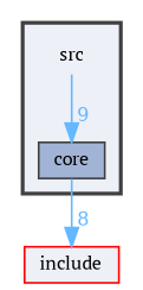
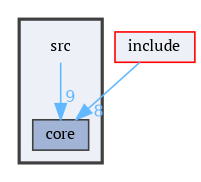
  digraph {
    compound=true
    fontname="PT Serif"
    node [fontname="PT Serif" fontsize=10 shape=box style=filled]
    edge [color=steelblue1 fontcolor=steelblue1 fontname="PT Serif" fontsize=10 labeldistance=1.5 labelfontname=Helvetica labelfontsize=10]
    n1 [height=0.2 label=src shape=plaintext width=0.4 style=""]
    n2 [color=grey25 fillcolor="#a2b4d6" height=0.2 label=core width=0.4]
    n3 [color=red fillcolor="#edf0f7" height=0.2 label=include width=0.4]
    subgraph cluster_1 {
      bgcolor="#edf0f7"
      fontsize=10
      pencolor=grey25
      style="filled,bold"
      n1
      n2
    }
    n1 -> n2 [headlabel=9]
-   n2 -> n3 [headlabel=8]
+   n3 -> n2 [headlabel=8]
  }
